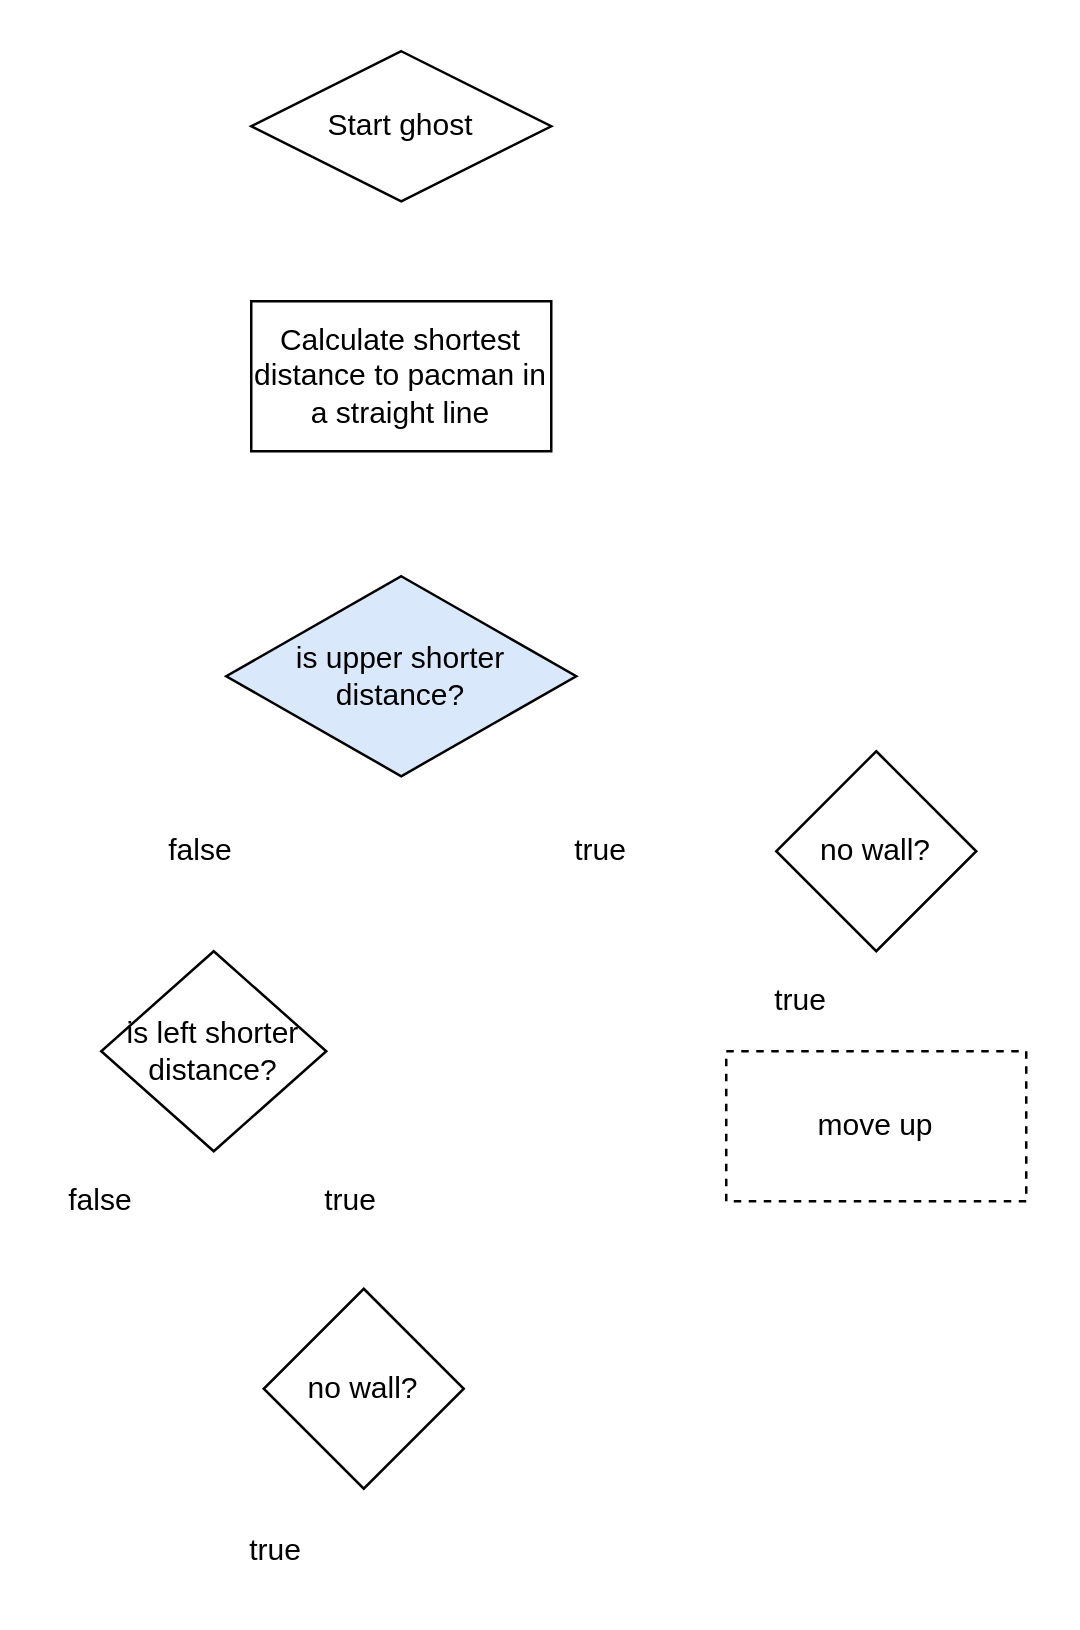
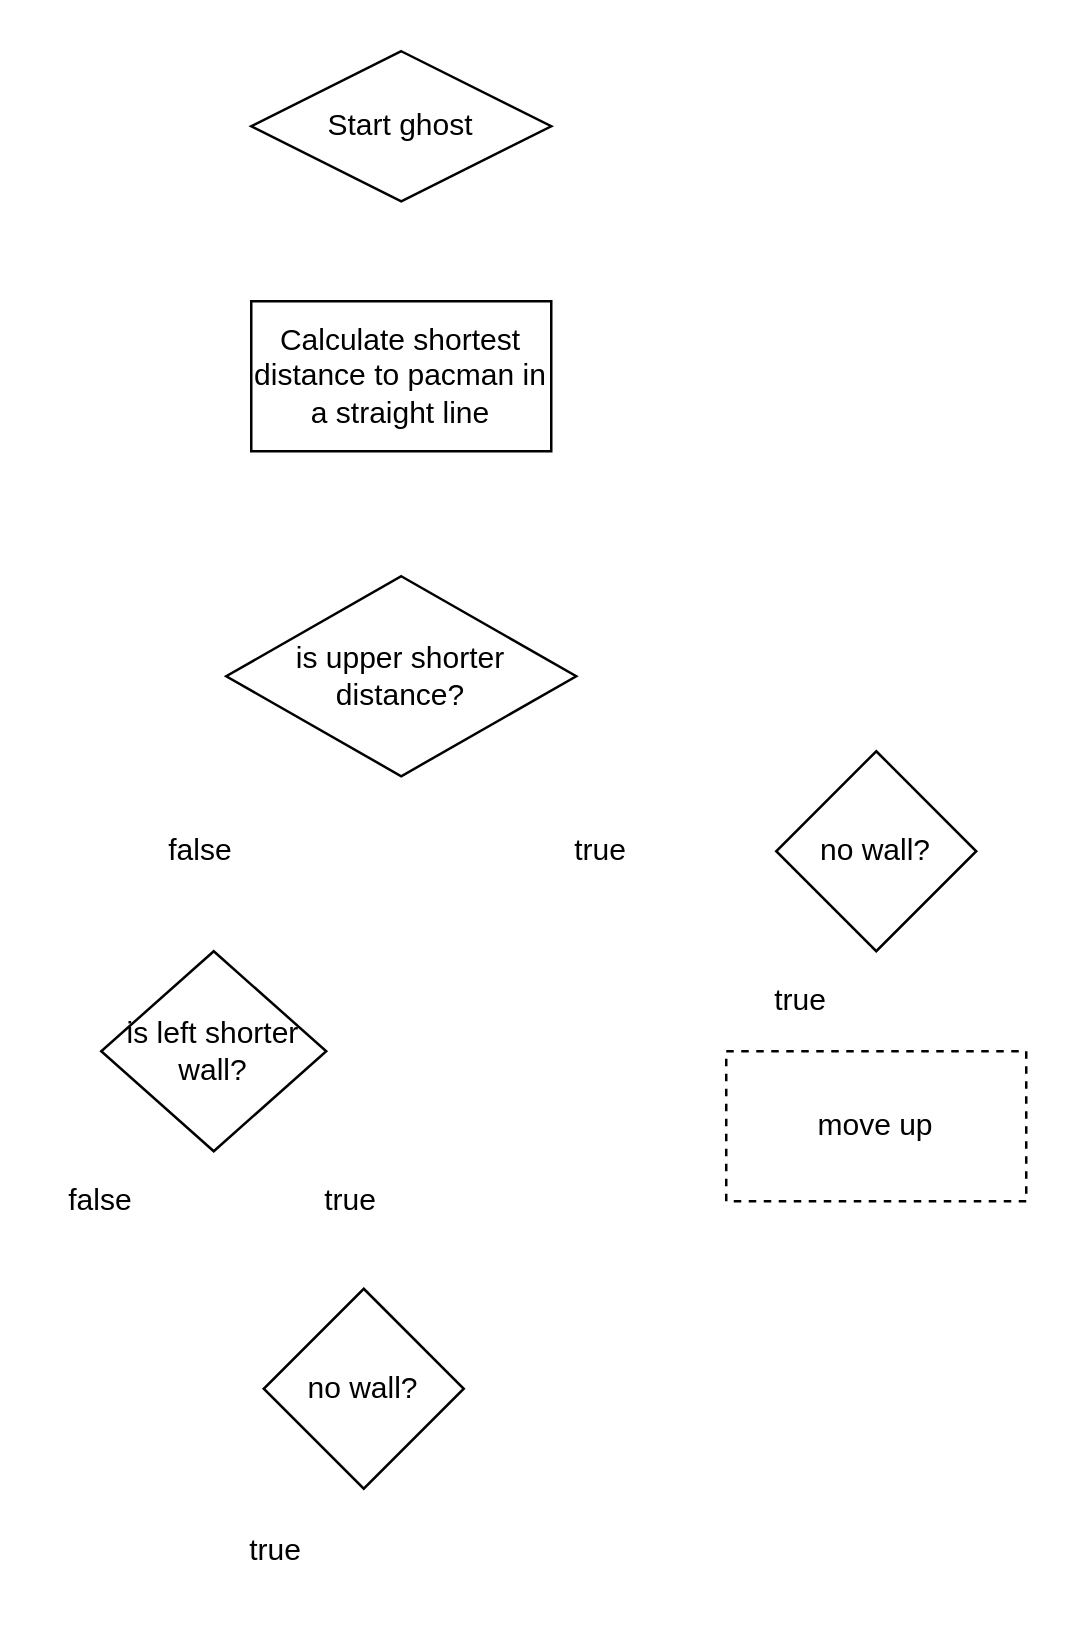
  <mxCell id="0" />
  <mxCell id="1" parent="0" />
  <mxCell id="2" value="Start ghost" style="rhombus;whiteSpace=wrap;html=1;" vertex="1" parent="1"><mxGeometry x="100" y="20" width="120" height="60" as="geometry" /></mxCell>
  <mxCell id="3" value="Calculate shortest distance to pacman in a straight line" style="rounded=0;whiteSpace=wrap;html=1;" vertex="1" parent="1"><mxGeometry x="100" y="120" width="120" height="60" as="geometry" /></mxCell>
- <mxCell id="4" value="is upper shorter distance?" style="rhombus;whiteSpace=wrap;html=1;fillColor=#dae8fc;" vertex="1" parent="1"><mxGeometry x="90" y="230" width="140" height="80" as="geometry" /></mxCell>
+ <mxCell id="4" value="is upper shorter distance?" style="rhombus;whiteSpace=wrap;html=1;" vertex="1" parent="1"><mxGeometry x="90" y="230" width="140" height="80" as="geometry" /></mxCell>
  <mxCell id="5" value="true" style="text;html=1;strokeColor=none;fillColor=none;align=center;verticalAlign=middle;whiteSpace=wrap;rounded=0;" vertex="1" parent="1"><mxGeometry x="220" y="330" width="40" height="20" as="geometry" /></mxCell>
  <mxCell id="6" value="false" style="text;html=1;strokeColor=none;fillColor=none;align=center;verticalAlign=middle;whiteSpace=wrap;rounded=0;" vertex="1" parent="1"><mxGeometry x="60" y="330" width="40" height="20" as="geometry" /></mxCell>
  <mxCell id="7" value="no wall?" style="rhombus;whiteSpace=wrap;html=1;" vertex="1" parent="1"><mxGeometry x="310" y="300" width="80" height="80" as="geometry" /></mxCell>
  <mxCell id="8" value="true" style="text;html=1;strokeColor=none;fillColor=none;align=center;verticalAlign=middle;whiteSpace=wrap;rounded=0;" vertex="1" parent="1"><mxGeometry x="300" y="390" width="40" height="20" as="geometry" /></mxCell>
  <mxCell id="9" value="move up" style="rounded=0;whiteSpace=wrap;html=1;dashed=1;" vertex="1" parent="1"><mxGeometry x="290" y="420" width="120" height="60" as="geometry" /></mxCell>
- <mxCell id="10" value="is left shorter distance?" style="rhombus;whiteSpace=wrap;html=1;" vertex="1" parent="1"><mxGeometry x="40" y="380" width="90" height="80" as="geometry" /></mxCell>
+ <mxCell id="10" value="is left shorter wall?" style="rhombus;whiteSpace=wrap;html=1;" vertex="1" parent="1"><mxGeometry x="40" y="380" width="90" height="80" as="geometry" /></mxCell>
  <mxCell id="11" value="no wall?" style="rhombus;whiteSpace=wrap;html=1;" vertex="1" parent="1"><mxGeometry x="105" y="515" width="80" height="80" as="geometry" /></mxCell>
  <mxCell id="12" value="true" style="text;html=1;strokeColor=none;fillColor=none;align=center;verticalAlign=middle;whiteSpace=wrap;rounded=0;" vertex="1" parent="1"><mxGeometry x="90" y="610" width="40" height="20" as="geometry" /></mxCell>
  <mxCell id="13" value="false" style="text;html=1;strokeColor=none;fillColor=none;align=center;verticalAlign=middle;whiteSpace=wrap;rounded=0;" vertex="1" parent="1"><mxGeometry x="20" y="470" width="40" height="20" as="geometry" /></mxCell>
  <mxCell id="14" value="true" style="text;html=1;strokeColor=none;fillColor=none;align=center;verticalAlign=middle;whiteSpace=wrap;rounded=0;" vertex="1" parent="1"><mxGeometry x="120" y="470" width="40" height="20" as="geometry" /></mxCell>
